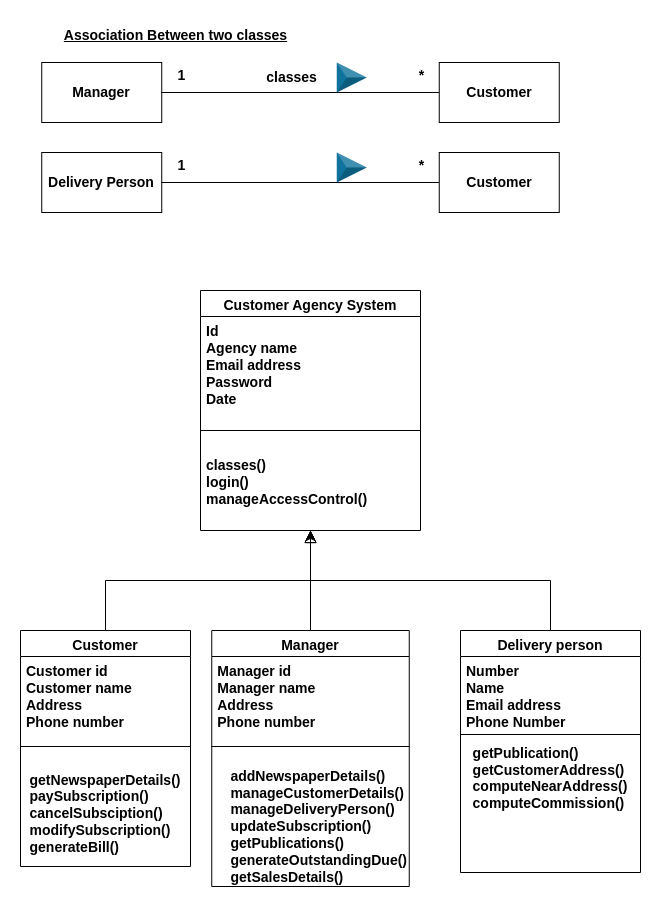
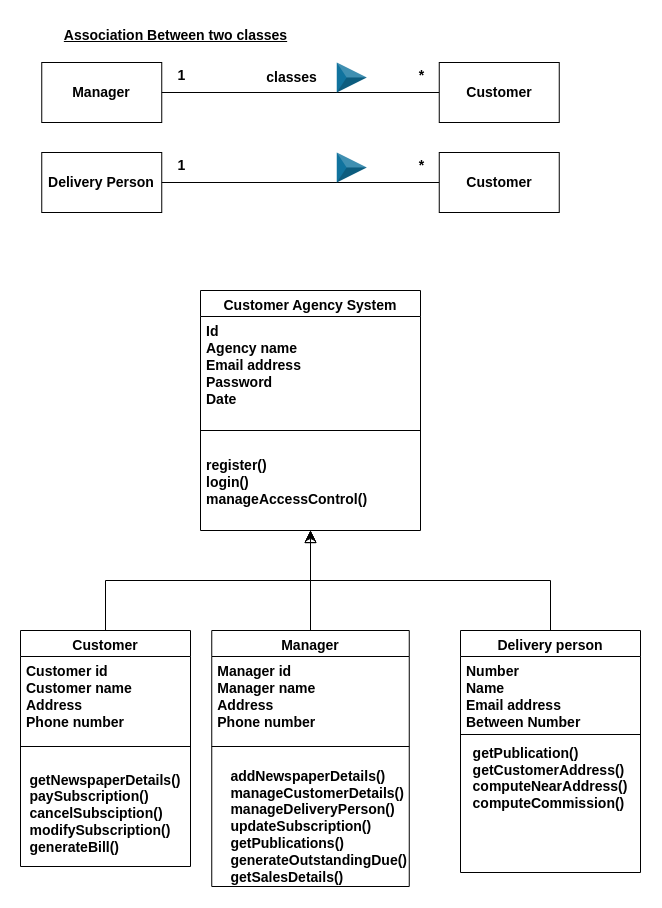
  <mxCell id="0" />
  <mxCell id="1" parent="0" />
  <mxCell id="2" value="Customer" style="swimlane;fontStyle=1;align=center;verticalAlign=top;childLayout=stackLayout;horizontal=1;startSize=26;horizontalStack=0;resizeParent=1;resizeLast=0;collapsible=1;marginBottom=0;rounded=0;shadow=0;strokeWidth=1;fillColor=default;fontSize=14;" parent="1" vertex="1"><mxGeometry x="20" y="630" width="170" height="236" as="geometry"><mxRectangle x="130" y="380" width="160" height="26" as="alternateBounds" /></mxGeometry></mxCell>
  <mxCell id="3" value="Customer id&#10;Customer name&#10;Address&#10;Phone number&#10;Email address" style="text;align=left;verticalAlign=top;spacingLeft=4;spacingRight=4;overflow=hidden;rotatable=0;points=[[0,0.5],[1,0.5]];portConstraint=eastwest;rounded=0;shadow=0;html=0;fontSize=14;fontStyle=1" parent="2" vertex="1"><mxGeometry y="26" width="170" height="70" as="geometry" /></mxCell>
  <mxCell id="4" value="" style="line;html=1;strokeWidth=1;align=left;verticalAlign=middle;spacingTop=-1;spacingLeft=3;spacingRight=3;rotatable=0;labelPosition=right;points=[];portConstraint=eastwest;" parent="2" vertex="1"><mxGeometry y="96" width="170" height="40" as="geometry" /></mxCell>
  <mxCell id="5" value="&lt;div style=&quot;text-align: justify;&quot;&gt;&lt;span style=&quot;font-size: 14px; background-color: initial;&quot;&gt;&lt;b&gt;getNewspaperDetails()&lt;/b&gt;&lt;/span&gt;&lt;/div&gt;&lt;div style=&quot;text-align: justify;&quot;&gt;&lt;font style=&quot;font-size: 14px;&quot;&gt;&lt;b&gt;paySubscription()&lt;/b&gt;&lt;/font&gt;&lt;/div&gt;&lt;div style=&quot;text-align: justify;&quot;&gt;&lt;font style=&quot;font-size: 14px;&quot;&gt;&lt;b&gt;cancelSubsciption()&lt;/b&gt;&lt;/font&gt;&lt;/div&gt;&lt;div style=&quot;text-align: justify;&quot;&gt;&lt;font style=&quot;font-size: 14px;&quot;&gt;&lt;b&gt;modifySubscription()&lt;/b&gt;&lt;/font&gt;&lt;/div&gt;&lt;div style=&quot;text-align: justify;&quot;&gt;&lt;font style=&quot;font-size: 14px;&quot;&gt;&lt;b&gt;generateBill()&lt;/b&gt;&lt;/font&gt;&lt;/div&gt;" style="text;html=1;align=center;verticalAlign=middle;whiteSpace=wrap;rounded=0;" vertex="1" parent="2"><mxGeometry y="136" width="170" height="94" as="geometry" /></mxCell>
  <mxCell id="6" value="" style="endArrow=block;endSize=10;endFill=0;shadow=0;strokeWidth=1;rounded=0;curved=0;edgeStyle=elbowEdgeStyle;elbow=vertical;" parent="1" source="2" target="17" edge="1"><mxGeometry width="160" relative="1" as="geometry"><mxPoint x="120" y="333" as="sourcePoint" /><mxPoint x="120" y="333" as="targetPoint" /></mxGeometry></mxCell>
  <mxCell id="7" value="" style="endArrow=block;endSize=10;endFill=0;shadow=0;strokeWidth=1;rounded=0;curved=0;edgeStyle=elbowEdgeStyle;elbow=vertical;exitX=0.5;exitY=0;exitDx=0;exitDy=0;" parent="1" source="13" target="17" edge="1"><mxGeometry width="160" relative="1" as="geometry"><mxPoint x="330" y="490" as="sourcePoint" /><mxPoint x="230" y="401" as="targetPoint" /></mxGeometry></mxCell>
  <mxCell id="8" value="Delivery person" style="swimlane;fontStyle=1;align=center;verticalAlign=top;childLayout=stackLayout;horizontal=1;startSize=26;horizontalStack=0;resizeParent=1;resizeLast=0;collapsible=1;marginBottom=0;rounded=0;shadow=0;strokeWidth=1;fontSize=14;" vertex="1" parent="1"><mxGeometry x="460" y="630" width="180" height="242" as="geometry"><mxRectangle x="530" y="390" width="160" height="26" as="alternateBounds" /></mxGeometry></mxCell>
- <mxCell id="9" value="Number&#10;Name&#10;Email address&#10;Phone Number" style="text;align=left;verticalAlign=top;spacingLeft=4;spacingRight=4;overflow=hidden;rotatable=0;points=[[0,0.5],[1,0.5]];portConstraint=eastwest;rounded=0;shadow=0;html=0;fontSize=14;fontStyle=1" vertex="1" parent="8"><mxGeometry y="26" width="180" height="74" as="geometry" /></mxCell>
+ <mxCell id="9" value="Number&#10;Name&#10;Email address&#10;Between Number" style="text;align=left;verticalAlign=top;spacingLeft=4;spacingRight=4;overflow=hidden;rotatable=0;points=[[0,0.5],[1,0.5]];portConstraint=eastwest;rounded=0;shadow=0;html=0;fontSize=14;fontStyle=1" vertex="1" parent="8"><mxGeometry y="26" width="180" height="74" as="geometry" /></mxCell>
  <mxCell id="10" value="" style="line;html=1;strokeWidth=1;align=left;verticalAlign=middle;spacingTop=-1;spacingLeft=3;spacingRight=3;rotatable=0;labelPosition=right;points=[];portConstraint=eastwest;" vertex="1" parent="8"><mxGeometry y="100" width="180" height="8" as="geometry" /></mxCell>
  <mxCell id="11" value="&lt;div style=&quot;text-align: justify;&quot;&gt;&lt;span style=&quot;font-size: 14px; background-color: initial;&quot;&gt;&lt;b&gt;getPublication()&lt;/b&gt;&lt;/span&gt;&lt;/div&gt;&lt;div style=&quot;text-align: justify;&quot;&gt;&lt;font style=&quot;font-size: 14px;&quot;&gt;&lt;b&gt;getCustomerAddress()&lt;/b&gt;&lt;/font&gt;&lt;/div&gt;&lt;div style=&quot;text-align: justify;&quot;&gt;&lt;font style=&quot;font-size: 14px;&quot;&gt;&lt;b&gt;computeNearAddress()&lt;/b&gt;&lt;/font&gt;&lt;/div&gt;&lt;div style=&quot;text-align: justify;&quot;&gt;&lt;font style=&quot;font-size: 14px;&quot;&gt;&lt;b&gt;computeCommission()&lt;/b&gt;&lt;/font&gt;&lt;/div&gt;&lt;div style=&quot;text-align: justify;&quot;&gt;&lt;br&gt;&lt;/div&gt;" style="text;html=1;align=center;verticalAlign=middle;whiteSpace=wrap;rounded=0;" vertex="1" parent="8"><mxGeometry y="108" width="180" height="94" as="geometry" /></mxCell>
  <mxCell id="12" value="&lt;div&gt;&lt;br&gt;&lt;/div&gt;&lt;div&gt;&lt;br&gt;&lt;/div&gt;" style="text;html=1;align=center;verticalAlign=middle;resizable=0;points=[];autosize=1;strokeColor=none;fillColor=none;" vertex="1" parent="8"><mxGeometry y="202" width="180" height="40" as="geometry" /></mxCell>
  <mxCell id="13" value="Manager" style="swimlane;fontStyle=1;align=center;verticalAlign=top;childLayout=stackLayout;horizontal=1;startSize=26;horizontalStack=0;resizeParent=1;resizeLast=0;collapsible=1;marginBottom=0;rounded=0;shadow=0;strokeWidth=1;fillColor=default;fontSize=14;" vertex="1" parent="1"><mxGeometry x="211.25" y="630" width="197.5" height="256" as="geometry"><mxRectangle x="130" y="380" width="160" height="26" as="alternateBounds" /></mxGeometry></mxCell>
  <mxCell id="14" value="Manager id&#10;Manager name&#10;Address&#10;Phone number&#10;Email address" style="text;align=left;verticalAlign=top;spacingLeft=4;spacingRight=4;overflow=hidden;rotatable=0;points=[[0,0.5],[1,0.5]];portConstraint=eastwest;rounded=0;shadow=0;html=0;fontSize=14;fontStyle=1" vertex="1" parent="13"><mxGeometry y="26" width="197.5" height="70" as="geometry" /></mxCell>
  <mxCell id="15" value="" style="line;html=1;strokeWidth=1;align=left;verticalAlign=middle;spacingTop=-1;spacingLeft=3;spacingRight=3;rotatable=0;labelPosition=right;points=[];portConstraint=eastwest;" vertex="1" parent="13"><mxGeometry y="96" width="197.5" height="40" as="geometry" /></mxCell>
  <mxCell id="16" value="&lt;div style=&quot;text-align: justify;&quot;&gt;&lt;span style=&quot;font-size: 14px; background-color: initial;&quot;&gt;&lt;b&gt;addNewspaperDetails()&lt;/b&gt;&lt;/span&gt;&lt;/div&gt;&lt;div style=&quot;text-align: justify;&quot;&gt;&lt;font style=&quot;font-size: 14px;&quot;&gt;&lt;b&gt;manageCustomerDetails()&lt;/b&gt;&lt;/font&gt;&lt;/div&gt;&lt;div style=&quot;text-align: justify;&quot;&gt;&lt;font style=&quot;font-size: 14px;&quot;&gt;&lt;b&gt;manageDeliveryPerson()&lt;/b&gt;&lt;/font&gt;&lt;/div&gt;&lt;div style=&quot;text-align: justify;&quot;&gt;&lt;font style=&quot;font-size: 14px;&quot;&gt;&lt;b&gt;updateSubscription()&lt;/b&gt;&lt;/font&gt;&lt;/div&gt;&lt;div style=&quot;text-align: justify;&quot;&gt;&lt;span style=&quot;font-size: 14px;&quot;&gt;&lt;b&gt;getPublications()&lt;/b&gt;&lt;/span&gt;&lt;/div&gt;&lt;div style=&quot;text-align: justify;&quot;&gt;&lt;font style=&quot;font-size: 14px;&quot;&gt;&lt;b&gt;generateOutstandingDue()&lt;/b&gt;&lt;/font&gt;&lt;/div&gt;&lt;div style=&quot;text-align: justify;&quot;&gt;&lt;font style=&quot;font-size: 14px;&quot;&gt;&lt;b&gt;getSalesDetails()&lt;/b&gt;&lt;/font&gt;&lt;/div&gt;" style="text;html=1;align=right;verticalAlign=middle;whiteSpace=wrap;rounded=0;" vertex="1" parent="13"><mxGeometry y="136" width="197.5" height="120" as="geometry" /></mxCell>
  <mxCell id="17" value="Customer Agency System" style="swimlane;align=center;verticalAlign=top;childLayout=stackLayout;horizontal=1;startSize=26;horizontalStack=0;resizeParent=1;resizeLast=0;collapsible=1;marginBottom=0;rounded=0;shadow=0;strokeWidth=1;textShadow=0;container=0;fontSize=14;" parent="1" vertex="1"><mxGeometry x="200" y="290" width="220" height="240" as="geometry"><mxRectangle x="310" y="110" width="160" height="26" as="alternateBounds" /></mxGeometry></mxCell>
  <mxCell id="18" value="Id&#10;Agency name&#10;Email address&#10;Password&#10;Date" style="text;align=left;verticalAlign=top;spacingLeft=4;spacingRight=4;overflow=hidden;rotatable=0;points=[[0,0.5],[1,0.5]];portConstraint=eastwest;container=0;fontSize=14;fontStyle=1" parent="17" vertex="1"><mxGeometry y="26" width="220" height="94" as="geometry" /></mxCell>
  <mxCell id="19" style="line;html=1;strokeWidth=1;align=left;verticalAlign=middle;spacingTop=-1;spacingLeft=3;spacingRight=3;rotatable=0;labelPosition=right;points=[];portConstraint=eastwest;" vertex="1" parent="17"><mxGeometry y="120" width="220" height="40" as="geometry" /></mxCell>
- <mxCell id="20" value="classes()&#10;login()&#10;manageAccessControl()" style="text;align=left;verticalAlign=top;spacingLeft=4;spacingRight=4;overflow=hidden;rotatable=0;points=[[0,0.5],[1,0.5]];portConstraint=eastwest;flipV=1;fontSize=14;fontStyle=1" parent="17" vertex="1"><mxGeometry y="160" width="220" height="80" as="geometry" /></mxCell>
+ <mxCell id="20" value="register()&#10;login()&#10;manageAccessControl()" style="text;align=left;verticalAlign=top;spacingLeft=4;spacingRight=4;overflow=hidden;rotatable=0;points=[[0,0.5],[1,0.5]];portConstraint=eastwest;flipV=1;fontSize=14;fontStyle=1" parent="17" vertex="1"><mxGeometry y="160" width="220" height="80" as="geometry" /></mxCell>
  <mxCell id="21" value="" style="edgeStyle=elbowEdgeStyle;elbow=vertical;endArrow=classic;html=1;curved=0;rounded=0;endSize=8;startSize=8;exitX=0.5;exitY=0;exitDx=0;exitDy=0;entryX=0.5;entryY=1;entryDx=0;entryDy=0;" edge="1" parent="1" source="8" target="17"><mxGeometry width="50" height="50" relative="1" as="geometry"><mxPoint x="530" y="520" as="sourcePoint" /><mxPoint x="580" y="470" as="targetPoint" /></mxGeometry></mxCell>
  <mxCell id="22" value="&lt;font style=&quot;font-size: 14px;&quot;&gt;&lt;b&gt;Manager&lt;/b&gt;&lt;/font&gt;" style="rounded=0;whiteSpace=wrap;html=1;" vertex="1" parent="1"><mxGeometry x="41.25" y="62" width="120" height="60" as="geometry" /></mxCell>
  <mxCell id="23" value="" style="endArrow=none;html=1;rounded=0;exitX=1;exitY=0.5;exitDx=0;exitDy=0;entryX=0;entryY=0.5;entryDx=0;entryDy=0;" edge="1" parent="1" source="22" target="24"><mxGeometry width="50" height="50" relative="1" as="geometry"><mxPoint x="381.25" y="272" as="sourcePoint" /><mxPoint x="431.25" y="92" as="targetPoint" /></mxGeometry></mxCell>
  <mxCell id="24" value="&lt;font style=&quot;font-size: 14px;&quot;&gt;&lt;b&gt;Customer&lt;/b&gt;&lt;/font&gt;" style="rounded=0;whiteSpace=wrap;html=1;" vertex="1" parent="1"><mxGeometry x="438.75" y="62" width="120" height="60" as="geometry" /></mxCell>
  <mxCell id="25" value="" style="verticalLabelPosition=bottom;verticalAlign=top;html=1;shape=mxgraph.infographic.shadedTriangle;fillColor=#10739E;strokeColor=none;rotation=90;" vertex="1" parent="1"><mxGeometry x="336.25" y="62" width="30" height="30" as="geometry" /></mxCell>
  <mxCell id="26" value="&lt;font style=&quot;font-size: 14px;&quot;&gt;&lt;b&gt;classes&lt;/b&gt;&lt;/font&gt;" style="text;html=1;align=center;verticalAlign=middle;resizable=0;points=[];autosize=1;strokeColor=none;fillColor=none;" vertex="1" parent="1"><mxGeometry x="246.25" y="62" width="90" height="30" as="geometry" /></mxCell>
  <mxCell id="27" value="&lt;font style=&quot;font-size: 14px;&quot;&gt;&lt;b&gt;1&lt;/b&gt;&lt;/font&gt;" style="text;html=1;align=center;verticalAlign=middle;resizable=0;points=[];autosize=1;strokeColor=none;fillColor=none;" vertex="1" parent="1"><mxGeometry x="166.25" y="60" width="30" height="30" as="geometry" /></mxCell>
  <mxCell id="28" value="&lt;font style=&quot;font-size: 14px;&quot;&gt;&lt;b&gt;*&lt;/b&gt;&lt;/font&gt;" style="text;html=1;align=center;verticalAlign=middle;resizable=0;points=[];autosize=1;strokeColor=none;fillColor=none;" vertex="1" parent="1"><mxGeometry x="406.25" y="60" width="30" height="30" as="geometry" /></mxCell>
  <mxCell id="29" value="&lt;b&gt;&lt;u&gt;&lt;font style=&quot;font-size: 14px;&quot;&gt;Association Between two classes&lt;/font&gt;&lt;/u&gt;&lt;/b&gt;" style="text;html=1;align=center;verticalAlign=middle;resizable=0;points=[];autosize=1;strokeColor=none;fillColor=none;" vertex="1" parent="1"><mxGeometry x="45" y="20" width="260" height="30" as="geometry" /></mxCell>
  <mxCell id="30" value="&lt;font style=&quot;font-size: 14px;&quot;&gt;&lt;b&gt;Delivery Person&lt;/b&gt;&lt;/font&gt;" style="rounded=0;whiteSpace=wrap;html=1;" vertex="1" parent="1"><mxGeometry x="41.25" y="152" width="120" height="60" as="geometry" /></mxCell>
  <mxCell id="31" value="" style="endArrow=none;html=1;rounded=0;exitX=1;exitY=0.5;exitDx=0;exitDy=0;entryX=0;entryY=0.5;entryDx=0;entryDy=0;" edge="1" parent="1" source="30" target="32"><mxGeometry width="50" height="50" relative="1" as="geometry"><mxPoint x="381.25" y="362" as="sourcePoint" /><mxPoint x="431.25" y="182" as="targetPoint" /></mxGeometry></mxCell>
  <mxCell id="32" value="&lt;font style=&quot;font-size: 14px;&quot;&gt;&lt;b&gt;Customer&lt;/b&gt;&lt;/font&gt;" style="rounded=0;whiteSpace=wrap;html=1;" vertex="1" parent="1"><mxGeometry x="438.75" y="152" width="120" height="60" as="geometry" /></mxCell>
  <mxCell id="33" value="" style="verticalLabelPosition=bottom;verticalAlign=top;html=1;shape=mxgraph.infographic.shadedTriangle;fillColor=#10739E;strokeColor=none;rotation=90;" vertex="1" parent="1"><mxGeometry x="336.25" y="152" width="30" height="30" as="geometry" /></mxCell>
  <mxCell id="34" value="&lt;font style=&quot;font-size: 14px;&quot;&gt;&lt;b&gt;1&lt;/b&gt;&lt;/font&gt;" style="text;html=1;align=center;verticalAlign=middle;resizable=0;points=[];autosize=1;strokeColor=none;fillColor=none;" vertex="1" parent="1"><mxGeometry x="166.25" y="150" width="30" height="30" as="geometry" /></mxCell>
  <mxCell id="35" value="&lt;font style=&quot;font-size: 14px;&quot;&gt;&lt;b&gt;*&lt;/b&gt;&lt;/font&gt;" style="text;html=1;align=center;verticalAlign=middle;resizable=0;points=[];autosize=1;strokeColor=none;fillColor=none;" vertex="1" parent="1"><mxGeometry x="406.25" y="150" width="30" height="30" as="geometry" /></mxCell>
